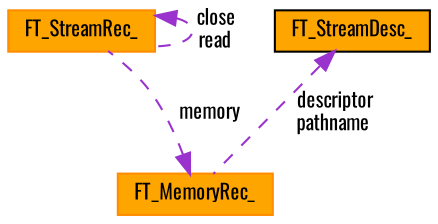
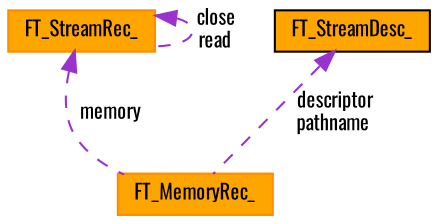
  digraph {
    fontname=Oswald
    node [color=darkorange fillcolor=orange fontname=Oswald fontsize=10 shape=record style=filled]
    edge [color=darkorchid3 dir=back fontname=Oswald fontsize=10 labelfontname=Helvetica labelfontsize=10 style=dashed]
    n1 [fontcolor=black height=0.2 label=FT_StreamRec_ width=0.4]
    n2 [height=0.2 label=FT_MemoryRec_ width=0.4]
    n3 [color=black height=0.2 label=FT_StreamDesc_ width=0.4]
    n1 -> n1 [label=" close\nread"]
-   n2 -> n1 [label=" memory"]
+   n1 -> n2 [label=" memory"]
    n3 -> n2 [label=" descriptor\npathname"]
  }
